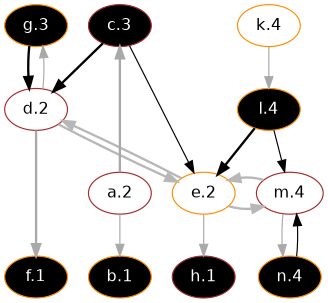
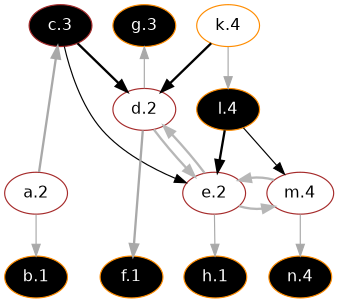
  digraph {
    rankdir=TB
    node [color=darkorange fillcolor="#000000" fontcolor="#ffffff" fontname=Helvetica fontsize=14 shape=oval style=filled]
    edge [color="#A9A9A9" dir=forward style=bold]
    n1 [label="b.1"]
    n2 [label="f.1"]
-   n3 [color=brown label="h.1"]
+   n3 [label="h.1"]
    n4 [color=brown label="c.3"]
    n5 [label="g.3"]
    n6 [color=brown fillcolor="#ffffff" fontcolor="#000000" label="d.2"]
-   n7 [fillcolor="#ffffff" fontcolor="#000000" label="e.2"]
+   n7 [color=brown fillcolor="#ffffff" fontcolor="#000000" label="e.2"]
    n8 [color=brown fillcolor="#ffffff" fontcolor="#000000" label="a.2"]
    n9 [fillcolor="#ffffff" fontcolor="#000000" label="k.4"]
    n10 [label="l.4"]
    n11 [color=brown fillcolor="#ffffff" fontcolor="#000000" label="m.4"]
    n12 [label="n.4"]
    subgraph sub_1 {
      rank=max
      n1
      n2
      n3
    }
    subgraph sub_2 {
      rank=min
      n4
      n5
    }
    n4 -> n6 [color="#000000"]
    n4 -> n7 [color="#000000" style=solid]
-   n5 -> n6 [color="#000000"]
+   n9 -> n6 [color="#000000"]
    n6 -> n2
    n6 -> n5 [style=solid]
    n6 -> n7 [color="#b7b7b7" constraint=false]
    n7 -> n3 [style=solid]
    n7 -> n6 [color="#b7b7b7" constraint=false]
    n7 -> n11 [color="#b7b7b7" constraint=false]
    n8 -> n1 [style=solid]
    n8 -> n4
    n9 -> n10 [style=solid]
    n10 -> n7 [color="#000000"]
    n10 -> n11 [color="#000000" style=solid]
    n11 -> n7 [color="#b7b7b7" constraint=false]
    n11 -> n12 [style=solid]
-   n12 -> n11 [color="#000000" style=solid]
  }
